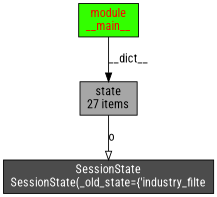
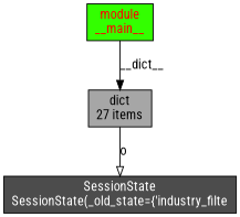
  digraph {
    fontname="Roboto Condensed"
    node [shape=box style=filled fontname="Roboto Condensed"]
    edge [fontname="Roboto Condensed"]
    n1 [fillcolor="0.3,1,1" fontcolor=red label="module\n__main__"]
-   n2 [fillcolor="0,0,0.65" label="state\n27 items"]
+   n2 [fillcolor="0,0,0.65" label="dict\n27 items"]
    n3 [fillcolor="0,0,0.3" fontcolor=white label="SessionState\nSessionState(_old_state={'industry_filte"]
    n1 -> n2 [label=__dict__ weight=10 arrowhead=normal]
    n2 -> n3 [label=o weight=2 arrowhead=onormal]
  }
